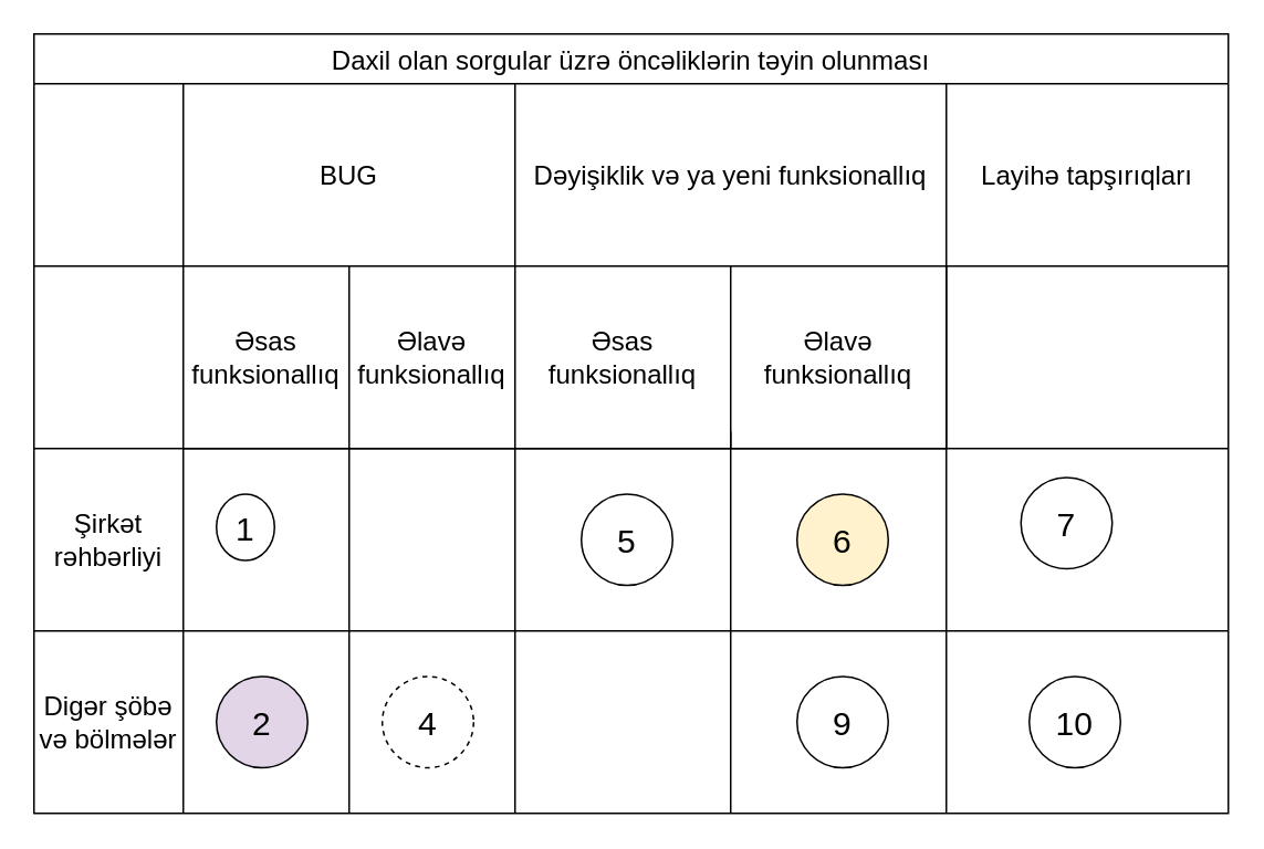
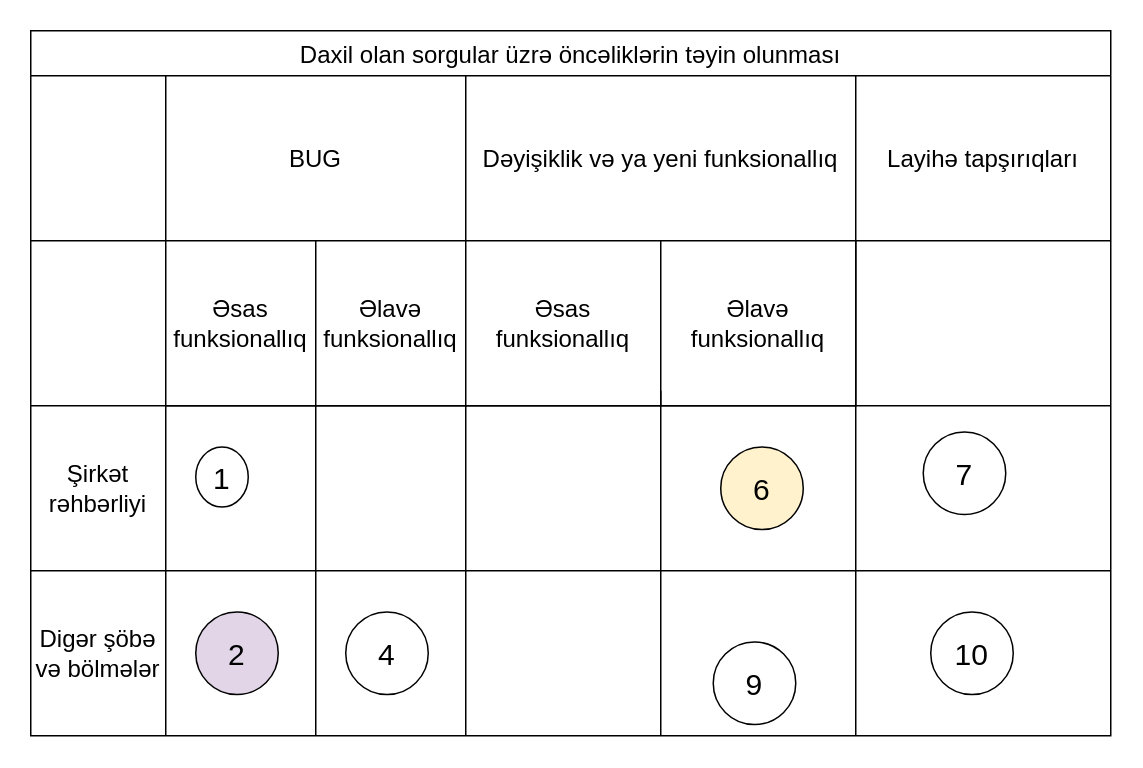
  <mxCell id="0" />
  <mxCell id="1" parent="0" />
  <mxCell id="2" value="Daxil olan sorgular üzrə öncəliklərin təyin olunması" style="shape=table;startSize=30;container=1;collapsible=0;childLayout=tableLayout;strokeColor=default;fontSize=16;" parent="1" vertex="1"><mxGeometry x="20" y="20" width="720" height="470" as="geometry" /></mxCell>
  <mxCell id="3" value="" style="shape=tableRow;horizontal=0;startSize=0;swimlaneHead=0;swimlaneBody=0;strokeColor=inherit;top=0;left=0;bottom=0;right=0;collapsible=0;dropTarget=0;fillColor=none;points=[[0,0.5],[1,0.5]];portConstraint=eastwest;fontSize=16;" parent="2" vertex="1"><mxGeometry y="30" width="720" height="110" as="geometry" /></mxCell>
  <mxCell id="4" value="" style="shape=partialRectangle;html=1;whiteSpace=wrap;connectable=0;strokeColor=inherit;overflow=hidden;fillColor=none;top=0;left=0;bottom=0;right=0;pointerEvents=1;fontSize=16;strokeWidth=0;" parent="3" vertex="1"><mxGeometry width="90" height="110" as="geometry"><mxRectangle width="90" height="110" as="alternateBounds" /></mxGeometry></mxCell>
  <mxCell id="5" value="BUG" style="shape=partialRectangle;html=1;whiteSpace=wrap;connectable=0;strokeColor=inherit;overflow=hidden;fillColor=none;top=0;left=0;bottom=0;right=0;pointerEvents=1;fontSize=16;" parent="3" vertex="1"><mxGeometry x="90" width="200" height="110" as="geometry"><mxRectangle width="200" height="110" as="alternateBounds" /></mxGeometry></mxCell>
  <mxCell id="6" value="Dəyişiklik və ya yeni funksionallıq" style="shape=partialRectangle;html=1;whiteSpace=wrap;connectable=0;strokeColor=inherit;overflow=hidden;fillColor=none;top=0;left=0;bottom=0;right=0;pointerEvents=1;fontSize=16;" parent="3" vertex="1"><mxGeometry x="290" width="260" height="110" as="geometry"><mxRectangle width="260" height="110" as="alternateBounds" /></mxGeometry></mxCell>
  <mxCell id="7" value="Layihə tapşırıqları" style="shape=partialRectangle;html=1;whiteSpace=wrap;connectable=0;strokeColor=inherit;overflow=hidden;fillColor=none;top=0;left=0;bottom=0;right=0;pointerEvents=1;fontSize=16;" parent="3" vertex="1"><mxGeometry x="550" width="170" height="110" as="geometry"><mxRectangle width="170" height="110" as="alternateBounds" /></mxGeometry></mxCell>
  <mxCell id="8" style="shape=tableRow;horizontal=0;startSize=0;swimlaneHead=0;swimlaneBody=0;strokeColor=inherit;top=0;left=0;bottom=0;right=0;collapsible=0;dropTarget=0;fillColor=none;points=[[0,0.5],[1,0.5]];portConstraint=eastwest;fontSize=16;" parent="2" vertex="1"><mxGeometry y="140" width="720" height="110" as="geometry" /></mxCell>
  <mxCell id="9" value="" style="shape=partialRectangle;html=1;whiteSpace=wrap;connectable=0;strokeColor=inherit;overflow=hidden;fillColor=none;top=0;left=0;bottom=0;right=0;pointerEvents=1;fontSize=16;strokeWidth=0;" parent="8" vertex="1"><mxGeometry width="90" height="110" as="geometry"><mxRectangle width="90" height="110" as="alternateBounds" /></mxGeometry></mxCell>
  <mxCell id="10" style="shape=partialRectangle;html=1;whiteSpace=wrap;connectable=0;strokeColor=inherit;overflow=hidden;fillColor=none;top=0;left=0;bottom=0;right=0;pointerEvents=1;fontSize=16;" parent="8" vertex="1"><mxGeometry x="90" width="200" height="110" as="geometry"><mxRectangle width="200" height="110" as="alternateBounds" /></mxGeometry></mxCell>
  <mxCell id="11" style="shape=partialRectangle;html=1;whiteSpace=wrap;connectable=0;strokeColor=inherit;overflow=hidden;fillColor=none;top=0;left=0;bottom=0;right=0;pointerEvents=1;fontSize=16;" parent="8" vertex="1"><mxGeometry x="290" width="260" height="110" as="geometry"><mxRectangle width="260" height="110" as="alternateBounds" /></mxGeometry></mxCell>
  <mxCell id="12" style="shape=partialRectangle;html=1;whiteSpace=wrap;connectable=0;strokeColor=inherit;overflow=hidden;fillColor=none;top=0;left=0;bottom=0;right=0;pointerEvents=1;fontSize=16;" parent="8" vertex="1"><mxGeometry x="550" width="170" height="110" as="geometry"><mxRectangle width="170" height="110" as="alternateBounds" /></mxGeometry></mxCell>
  <mxCell id="13" value="" style="shape=tableRow;horizontal=0;startSize=0;swimlaneHead=0;swimlaneBody=0;strokeColor=inherit;top=0;left=0;bottom=0;right=0;collapsible=0;dropTarget=0;fillColor=none;points=[[0,0.5],[1,0.5]];portConstraint=eastwest;fontSize=16;" parent="2" vertex="1"><mxGeometry y="250" width="720" height="110" as="geometry" /></mxCell>
  <mxCell id="14" value="Şirkət rəhbərliyi" style="shape=partialRectangle;html=1;whiteSpace=wrap;connectable=0;strokeColor=inherit;overflow=hidden;fillColor=none;top=0;left=0;bottom=0;right=0;pointerEvents=1;fontSize=16;" parent="13" vertex="1"><mxGeometry width="90" height="110" as="geometry"><mxRectangle width="90" height="110" as="alternateBounds" /></mxGeometry></mxCell>
  <mxCell id="15" value="" style="shape=partialRectangle;html=1;whiteSpace=wrap;connectable=0;strokeColor=inherit;overflow=hidden;fillColor=none;top=0;left=0;bottom=0;right=0;pointerEvents=1;fontSize=16;" parent="13" vertex="1"><mxGeometry x="90" width="200" height="110" as="geometry"><mxRectangle width="200" height="110" as="alternateBounds" /></mxGeometry></mxCell>
  <mxCell id="16" value="" style="shape=partialRectangle;html=1;whiteSpace=wrap;connectable=0;strokeColor=inherit;overflow=hidden;fillColor=none;top=0;left=0;bottom=0;right=0;pointerEvents=1;fontSize=16;" parent="13" vertex="1"><mxGeometry x="290" width="260" height="110" as="geometry"><mxRectangle width="260" height="110" as="alternateBounds" /></mxGeometry></mxCell>
  <mxCell id="17" style="shape=partialRectangle;html=1;whiteSpace=wrap;connectable=0;strokeColor=inherit;overflow=hidden;fillColor=none;top=0;left=0;bottom=0;right=0;pointerEvents=1;fontSize=16;" parent="13" vertex="1"><mxGeometry x="550" width="170" height="110" as="geometry"><mxRectangle width="170" height="110" as="alternateBounds" /></mxGeometry></mxCell>
  <mxCell id="18" value="" style="shape=tableRow;horizontal=0;startSize=0;swimlaneHead=0;swimlaneBody=0;strokeColor=inherit;top=0;left=0;bottom=0;right=0;collapsible=0;dropTarget=0;fillColor=none;points=[[0,0.5],[1,0.5]];portConstraint=eastwest;fontSize=16;" parent="2" vertex="1"><mxGeometry y="360" width="720" height="110" as="geometry" /></mxCell>
  <mxCell id="19" value="Digər şöbə və bölmələr" style="shape=partialRectangle;html=1;whiteSpace=wrap;connectable=0;strokeColor=inherit;overflow=hidden;fillColor=none;top=0;left=0;bottom=0;right=0;pointerEvents=1;fontSize=16;" parent="18" vertex="1"><mxGeometry width="90" height="110" as="geometry"><mxRectangle width="90" height="110" as="alternateBounds" /></mxGeometry></mxCell>
  <mxCell id="20" value="" style="shape=partialRectangle;html=1;whiteSpace=wrap;connectable=0;strokeColor=inherit;overflow=hidden;fillColor=none;top=0;left=0;bottom=0;right=0;pointerEvents=1;fontSize=16;" parent="18" vertex="1"><mxGeometry x="90" width="200" height="110" as="geometry"><mxRectangle width="200" height="110" as="alternateBounds" /></mxGeometry></mxCell>
  <mxCell id="21" value="" style="shape=partialRectangle;html=1;whiteSpace=wrap;connectable=0;strokeColor=inherit;overflow=hidden;fillColor=none;top=0;left=0;bottom=0;right=0;pointerEvents=1;fontSize=16;" parent="18" vertex="1"><mxGeometry x="290" width="260" height="110" as="geometry"><mxRectangle width="260" height="110" as="alternateBounds" /></mxGeometry></mxCell>
  <mxCell id="22" style="shape=partialRectangle;html=1;whiteSpace=wrap;connectable=0;strokeColor=inherit;overflow=hidden;fillColor=none;top=0;left=0;bottom=0;right=0;pointerEvents=1;fontSize=16;" parent="18" vertex="1"><mxGeometry x="550" width="170" height="110" as="geometry"><mxRectangle width="170" height="110" as="alternateBounds" /></mxGeometry></mxCell>
  <mxCell id="23" value="" style="shape=table;startSize=0;container=1;collapsible=0;childLayout=tableLayout;fontSize=16;" parent="1" vertex="1"><mxGeometry x="110" y="160" width="200" height="110" as="geometry" /></mxCell>
  <mxCell id="24" value="" style="shape=tableRow;horizontal=0;startSize=0;swimlaneHead=0;swimlaneBody=0;strokeColor=inherit;top=0;left=0;bottom=0;right=0;collapsible=0;dropTarget=0;fillColor=none;points=[[0,0.5],[1,0.5]];portConstraint=eastwest;fontSize=16;" parent="23" vertex="1"><mxGeometry width="200" height="110" as="geometry" /></mxCell>
  <mxCell id="25" value="Əsas funksionallıq" style="shape=partialRectangle;html=1;whiteSpace=wrap;connectable=0;strokeColor=inherit;overflow=hidden;fillColor=none;top=0;left=0;bottom=0;right=0;pointerEvents=1;fontSize=16;" parent="24" vertex="1"><mxGeometry width="100" height="110" as="geometry"><mxRectangle width="100" height="110" as="alternateBounds" /></mxGeometry></mxCell>
  <mxCell id="26" value="Əlavə funksionallıq" style="shape=partialRectangle;html=1;whiteSpace=wrap;connectable=0;strokeColor=inherit;overflow=hidden;fillColor=none;top=0;left=0;bottom=0;right=0;pointerEvents=1;fontSize=16;" parent="24" vertex="1"><mxGeometry x="100" width="100" height="110" as="geometry"><mxRectangle width="100" height="110" as="alternateBounds" /></mxGeometry></mxCell>
  <mxCell id="27" value="" style="shape=table;startSize=0;container=1;collapsible=0;childLayout=tableLayout;fontSize=16;" parent="1" vertex="1"><mxGeometry x="310" y="160" width="260" height="110" as="geometry" /></mxCell>
  <mxCell id="28" value="" style="shape=tableRow;horizontal=0;startSize=0;swimlaneHead=0;swimlaneBody=0;strokeColor=inherit;top=0;left=0;bottom=0;right=0;collapsible=0;dropTarget=0;fillColor=none;points=[[0,0.5],[1,0.5]];portConstraint=eastwest;fontSize=16;" parent="27" vertex="1"><mxGeometry width="260" height="110" as="geometry" /></mxCell>
  <mxCell id="29" value="Əsas funksionallıq" style="shape=partialRectangle;html=1;whiteSpace=wrap;connectable=0;strokeColor=inherit;overflow=hidden;fillColor=none;top=0;left=0;bottom=0;right=0;pointerEvents=1;fontSize=16;" parent="28" vertex="1"><mxGeometry width="130" height="110" as="geometry"><mxRectangle width="130" height="110" as="alternateBounds" /></mxGeometry></mxCell>
  <mxCell id="30" value="Əlavə funksionallıq" style="shape=partialRectangle;html=1;whiteSpace=wrap;connectable=0;strokeColor=inherit;overflow=hidden;fillColor=none;top=0;left=0;bottom=0;right=0;pointerEvents=1;fontSize=16;" parent="28" vertex="1"><mxGeometry x="130" width="130" height="110" as="geometry"><mxRectangle width="130" height="110" as="alternateBounds" /></mxGeometry></mxCell>
  <mxCell id="31" value="" style="line;strokeWidth=1;direction=south;html=1;perimeter=backbonePerimeter;points=[];outlineConnect=0;" parent="1" vertex="1"><mxGeometry x="205" y="270" width="10" height="110" as="geometry" /></mxCell>
  <mxCell id="32" value="&lt;font style=&quot;font-size: 20px;&quot;&gt;1&lt;/font&gt;" style="ellipse;whiteSpace=wrap;html=1;aspect=fixed;" parent="1" vertex="1"><mxGeometry x="130" y="297.5" width="35" height="40" as="geometry" /></mxCell>
  <mxCell id="33" value="" style="line;strokeWidth=1;direction=south;html=1;perimeter=backbonePerimeter;points=[];outlineConnect=0;" parent="1" vertex="1"><mxGeometry x="435" y="260" width="10" height="120" as="geometry" /></mxCell>
- <mxCell id="34" value="&lt;font style=&quot;font-size: 20px;&quot;&gt;5&lt;/font&gt;" style="ellipse;whiteSpace=wrap;html=1;aspect=fixed;" parent="1" vertex="1"><mxGeometry x="350" y="297.5" width="55" height="55" as="geometry" /></mxCell>
  <mxCell id="35" value="&lt;font style=&quot;font-size: 20px;&quot;&gt;6&lt;/font&gt;" style="ellipse;whiteSpace=wrap;html=1;aspect=fixed;fillColor=#fff2cc;" parent="1" vertex="1"><mxGeometry x="480" y="297.5" width="55" height="55" as="geometry" /></mxCell>
  <mxCell id="36" value="&lt;font style=&quot;font-size: 20px;&quot;&gt;7&lt;/font&gt;" style="ellipse;whiteSpace=wrap;html=1;aspect=fixed;" parent="1" vertex="1"><mxGeometry x="615" y="287.5" width="55" height="55" as="geometry" /></mxCell>
  <mxCell id="37" value="" style="line;strokeWidth=1;direction=south;html=1;perimeter=backbonePerimeter;points=[];outlineConnect=0;" parent="1" vertex="1"><mxGeometry x="205" y="380" width="10" height="110" as="geometry" /></mxCell>
  <mxCell id="38" value="&lt;font style=&quot;font-size: 20px;&quot;&gt;2&lt;/font&gt;" style="ellipse;whiteSpace=wrap;html=1;aspect=fixed;fillColor=#e1d5e7;" parent="1" vertex="1"><mxGeometry x="130" y="407.5" width="55" height="55" as="geometry" /></mxCell>
- <mxCell id="39" value="&lt;font style=&quot;font-size: 20px;&quot;&gt;4&lt;/font&gt;" style="ellipse;whiteSpace=wrap;html=1;aspect=fixed;dashed=1;" parent="1" vertex="1"><mxGeometry x="230" y="407.5" width="55" height="55" as="geometry" /></mxCell>
- <mxCell id="40" value="&lt;font style=&quot;font-size: 20px;&quot;&gt;9&lt;/font&gt;" style="ellipse;whiteSpace=wrap;html=1;aspect=fixed;" parent="1" vertex="1"><mxGeometry x="480" y="407.5" width="55" height="55" as="geometry" /></mxCell>
+ <mxCell id="39" value="&lt;font style=&quot;font-size: 20px;&quot;&gt;4&lt;/font&gt;" style="ellipse;whiteSpace=wrap;html=1;aspect=fixed;" parent="1" vertex="1"><mxGeometry x="230" y="407.5" width="55" height="55" as="geometry" /></mxCell>
+ <mxCell id="40" value="&lt;font style=&quot;font-size: 20px;&quot;&gt;9&lt;/font&gt;" style="ellipse;whiteSpace=wrap;html=1;aspect=fixed;" parent="1" vertex="1"><mxGeometry x="475" y="427.5" width="55" height="55" as="geometry" /></mxCell>
  <mxCell id="41" value="&lt;font style=&quot;font-size: 20px;&quot;&gt;10&lt;/font&gt;" style="ellipse;whiteSpace=wrap;html=1;aspect=fixed;" parent="1" vertex="1"><mxGeometry x="620" y="407.5" width="55" height="55" as="geometry" /></mxCell>
  <mxCell id="42" value="" style="line;strokeWidth=1;direction=south;html=1;perimeter=backbonePerimeter;points=[];outlineConnect=0;" parent="1" vertex="1"><mxGeometry x="435" y="380" width="10" height="110" as="geometry" /></mxCell>
